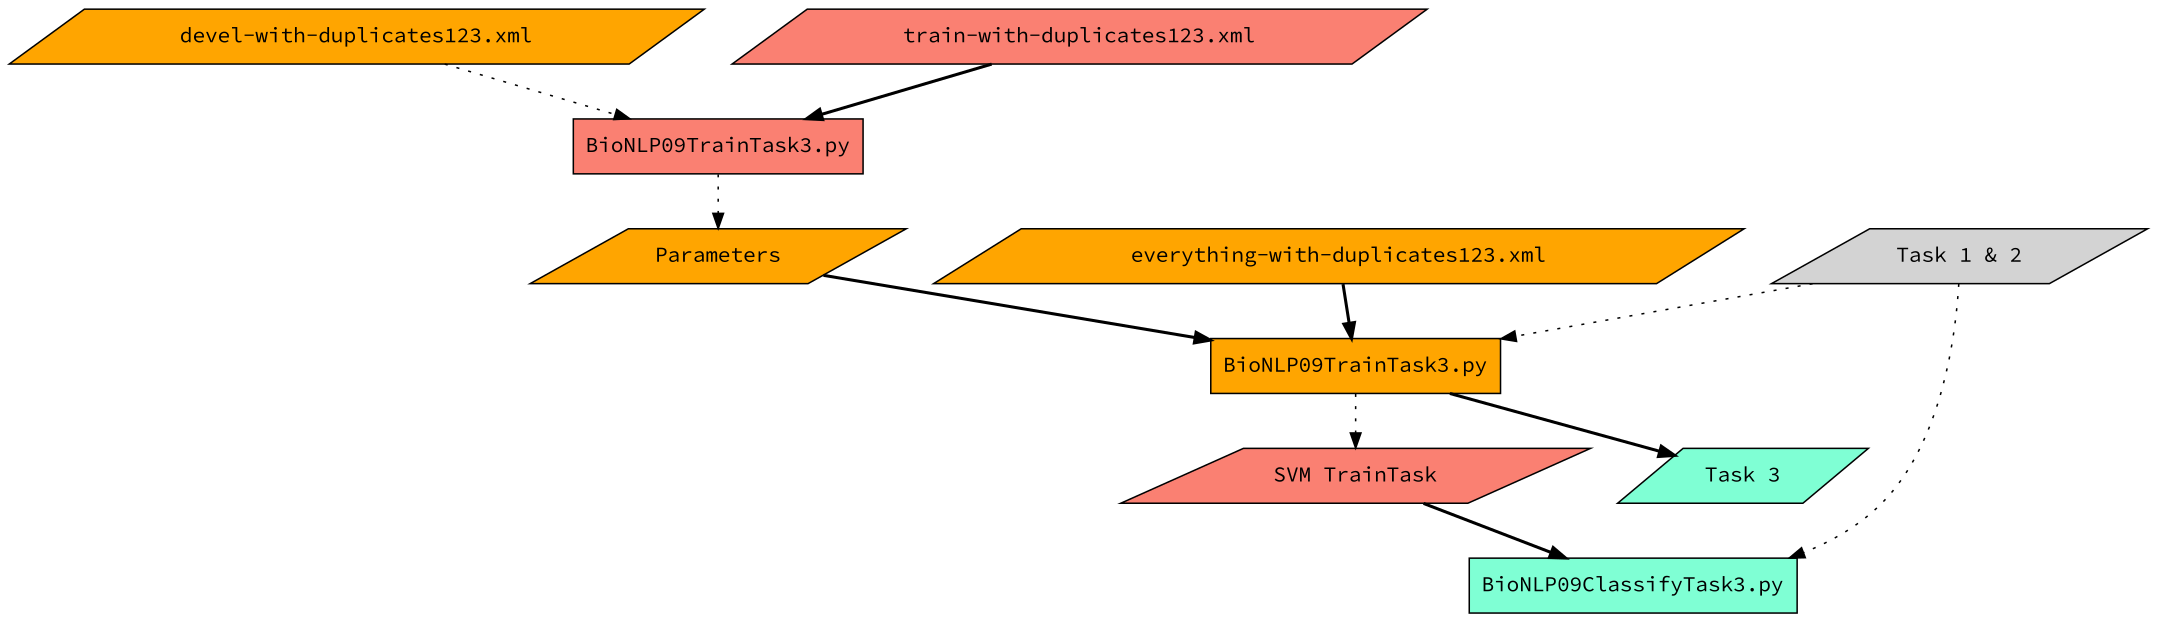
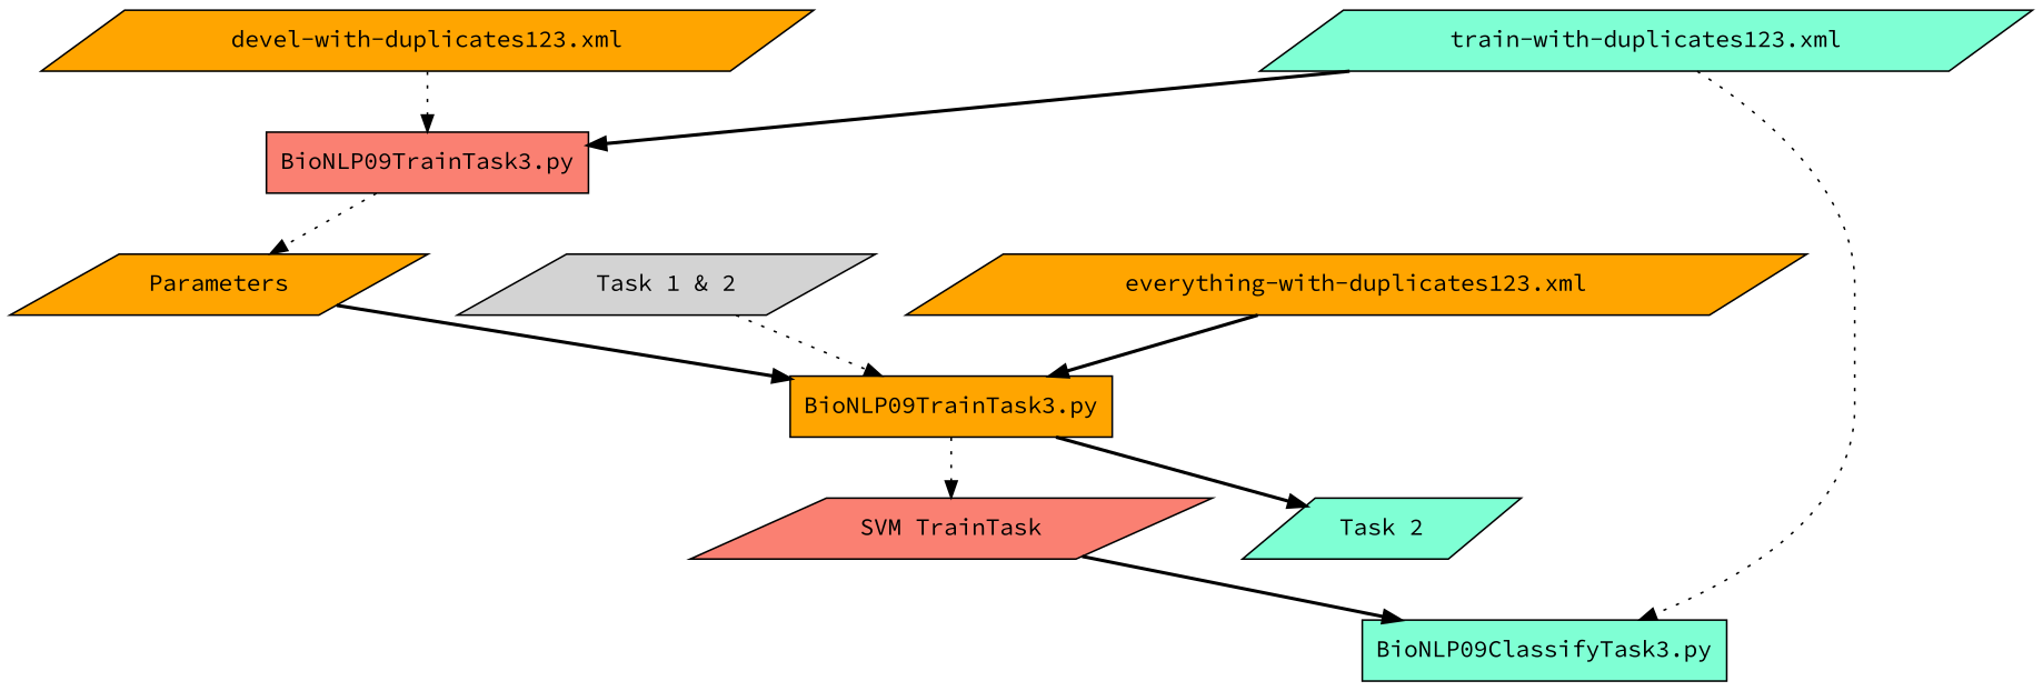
  digraph {
    fontname="Source Code Pro"
    node [fillcolor=orange fontname="Source Code Pro" shape=polygon skew=1 style=filled]
    edge [fontname="Source Code Pro" style=dotted]
    n1 [label="devel-with-duplicates123.xml" skew=0.25]
    n2 [fillcolor=salmon label="BioNLP09TrainTask3.py" shape=box]
    n3 [label=Parameters]
-   n4 [fillcolor=salmon label="train-with-duplicates123.xml" skew=0.25]
+   n4 [fillcolor=aquamarine label="train-with-duplicates123.xml" skew=0.25]
    n5 [fillcolor=lightgrey label="Task 1 & 2"]
    n6 [label="BioNLP09TrainTask3.py" shape=box]
    n7 [fillcolor=aquamarine label="BioNLP09ClassifyTask3.py" shape=box]
    n8 [fillcolor=salmon label="SVM TrainTask"]
-   n9 [fillcolor=aquamarine label="Task 3"]
+   n9 [fillcolor=aquamarine label="Task 2"]
    n10 [label="everything-with-duplicates123.xml" skew=0.25]
    n1 -> n2
    n2 -> n3
    n3 -> n6 [style=bold]
    n4 -> n2 [style=bold]
    n5 -> n6
-   n5 -> n7
+   n4 -> n7
    n6 -> n8
    n6 -> n9 [style=bold]
    n8 -> n7 [style=bold]
    n10 -> n6 [style=bold]
  }
